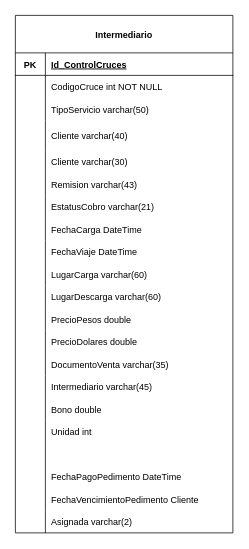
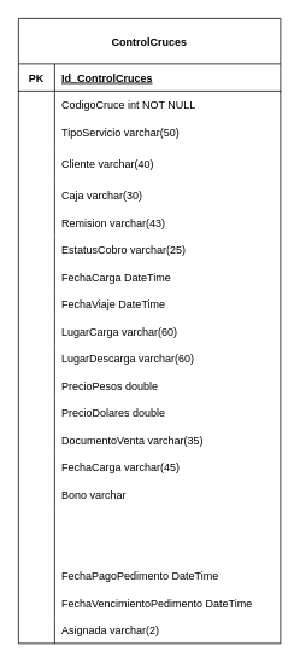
  <mxCell id="0" />
  <mxCell id="1" parent="0" />
- <mxCell id="2" value="Intermediario" style="shape=table;startSize=50;container=1;collapsible=1;childLayout=tableLayout;fixedRows=1;rowLines=0;fontStyle=1;align=center;resizeLast=1;resizeLastRow=1;" parent="1" vertex="1"><mxGeometry x="20" y="20" width="290" height="690" as="geometry"><mxRectangle x="240" y="190" width="120" height="50" as="alternateBounds" /></mxGeometry></mxCell>
+ <mxCell id="2" value="ControlCruces" style="shape=table;startSize=50;container=1;collapsible=1;childLayout=tableLayout;fixedRows=1;rowLines=0;fontStyle=1;align=center;resizeLast=1;resizeLastRow=1;" parent="1" vertex="1"><mxGeometry x="20" y="20" width="290" height="690" as="geometry"><mxRectangle x="240" y="190" width="120" height="50" as="alternateBounds" /></mxGeometry></mxCell>
  <mxCell id="3" value="" style="shape=partialRectangle;collapsible=0;dropTarget=0;pointerEvents=0;fillColor=none;top=0;left=0;bottom=1;right=0;points=[[0,0.5],[1,0.5]];portConstraint=eastwest;" parent="2" vertex="1"><mxGeometry y="50" width="290" height="30" as="geometry" /></mxCell>
  <mxCell id="4" value="PK" style="shape=partialRectangle;connectable=0;fillColor=none;top=0;left=0;bottom=0;right=0;fontStyle=1;overflow=hidden;" parent="3" vertex="1"><mxGeometry width="40" height="30" as="geometry" /></mxCell>
  <mxCell id="5" value="Id_ControlCruces" style="shape=partialRectangle;connectable=0;fillColor=none;top=0;left=0;bottom=0;right=0;align=left;spacingLeft=6;fontStyle=5;overflow=hidden;" parent="3" vertex="1"><mxGeometry x="40" width="250" height="30" as="geometry" /></mxCell>
  <mxCell id="6" value="" style="shape=partialRectangle;collapsible=0;dropTarget=0;pointerEvents=0;fillColor=none;top=0;left=0;bottom=0;right=0;points=[[0,0.5],[1,0.5]];portConstraint=eastwest;" parent="2" vertex="1"><mxGeometry y="80" width="290" height="30" as="geometry" /></mxCell>
  <mxCell id="7" value="" style="shape=partialRectangle;connectable=0;fillColor=none;top=0;left=0;bottom=0;right=0;editable=1;overflow=hidden;" parent="6" vertex="1"><mxGeometry width="40" height="30" as="geometry" /></mxCell>
  <mxCell id="8" value="CodigoCruce int NOT NULL" style="shape=partialRectangle;connectable=0;fillColor=none;top=0;left=0;bottom=0;right=0;align=left;spacingLeft=6;overflow=hidden;" parent="6" vertex="1"><mxGeometry x="40" width="250" height="30" as="geometry" /></mxCell>
  <mxCell id="9" value="" style="shape=partialRectangle;collapsible=0;dropTarget=0;pointerEvents=0;fillColor=none;top=0;left=0;bottom=0;right=0;points=[[0,0.5],[1,0.5]];portConstraint=eastwest;" parent="2" vertex="1"><mxGeometry y="110" width="290" height="30" as="geometry" /></mxCell>
  <mxCell id="10" value="" style="shape=partialRectangle;connectable=0;fillColor=none;top=0;left=0;bottom=0;right=0;editable=1;overflow=hidden;" parent="9" vertex="1"><mxGeometry width="40" height="30" as="geometry" /></mxCell>
  <mxCell id="11" value="TipoServicio varchar(50)" style="shape=partialRectangle;connectable=0;fillColor=none;top=0;left=0;bottom=0;right=0;align=left;spacingLeft=6;overflow=hidden;" parent="9" vertex="1"><mxGeometry x="40" width="250" height="30" as="geometry" /></mxCell>
  <mxCell id="12" value="" style="shape=partialRectangle;collapsible=0;dropTarget=0;pointerEvents=0;fillColor=none;top=0;left=0;bottom=0;right=0;points=[[0,0.5],[1,0.5]];portConstraint=eastwest;" parent="2" vertex="1"><mxGeometry y="140" width="290" height="40" as="geometry" /></mxCell>
  <mxCell id="13" value="" style="shape=partialRectangle;connectable=0;fillColor=none;top=0;left=0;bottom=0;right=0;editable=1;overflow=hidden;" parent="12" vertex="1"><mxGeometry width="40" height="40" as="geometry" /></mxCell>
  <mxCell id="14" value="Cliente varchar(40)" style="shape=partialRectangle;connectable=0;fillColor=none;top=0;left=0;bottom=0;right=0;align=left;spacingLeft=6;overflow=hidden;" parent="12" vertex="1"><mxGeometry x="40" width="250" height="40" as="geometry" /></mxCell>
  <mxCell id="15" value="" style="shape=partialRectangle;collapsible=0;dropTarget=0;pointerEvents=0;fillColor=none;top=0;left=0;bottom=0;right=0;points=[[0,0.5],[1,0.5]];portConstraint=eastwest;" parent="2" vertex="1"><mxGeometry y="180" width="290" height="30" as="geometry" /></mxCell>
  <mxCell id="16" value="" style="shape=partialRectangle;connectable=0;fillColor=none;top=0;left=0;bottom=0;right=0;editable=1;overflow=hidden;" parent="15" vertex="1"><mxGeometry width="40" height="30" as="geometry" /></mxCell>
- <mxCell id="17" value="Cliente varchar(30)" style="shape=partialRectangle;connectable=0;fillColor=none;top=0;left=0;bottom=0;right=0;align=left;spacingLeft=6;overflow=hidden;" parent="15" vertex="1"><mxGeometry x="40" width="250" height="30" as="geometry" /></mxCell>
+ <mxCell id="17" value="Caja varchar(30)" style="shape=partialRectangle;connectable=0;fillColor=none;top=0;left=0;bottom=0;right=0;align=left;spacingLeft=6;overflow=hidden;" parent="15" vertex="1"><mxGeometry x="40" width="250" height="30" as="geometry" /></mxCell>
  <mxCell id="18" value="" style="shape=partialRectangle;collapsible=0;dropTarget=0;pointerEvents=0;fillColor=none;top=0;left=0;bottom=0;right=0;points=[[0,0.5],[1,0.5]];portConstraint=eastwest;" parent="2" vertex="1"><mxGeometry y="210" width="290" height="30" as="geometry" /></mxCell>
  <mxCell id="19" value="" style="shape=partialRectangle;connectable=0;fillColor=none;top=0;left=0;bottom=0;right=0;editable=1;overflow=hidden;" parent="18" vertex="1"><mxGeometry width="40" height="30" as="geometry" /></mxCell>
  <mxCell id="20" value="Remision varchar(43)" style="shape=partialRectangle;connectable=0;fillColor=none;top=0;left=0;bottom=0;right=0;align=left;spacingLeft=6;overflow=hidden;" parent="18" vertex="1"><mxGeometry x="40" width="250" height="30" as="geometry" /></mxCell>
  <mxCell id="21" value="" style="shape=partialRectangle;collapsible=0;dropTarget=0;pointerEvents=0;fillColor=none;top=0;left=0;bottom=0;right=0;points=[[0,0.5],[1,0.5]];portConstraint=eastwest;" parent="2" vertex="1"><mxGeometry y="240" width="290" height="30" as="geometry" /></mxCell>
  <mxCell id="22" value="" style="shape=partialRectangle;connectable=0;fillColor=none;top=0;left=0;bottom=0;right=0;editable=1;overflow=hidden;" parent="21" vertex="1"><mxGeometry width="40" height="30" as="geometry" /></mxCell>
- <mxCell id="23" value="EstatusCobro varchar(21)" style="shape=partialRectangle;connectable=0;fillColor=none;top=0;left=0;bottom=0;right=0;align=left;spacingLeft=6;overflow=hidden;" parent="21" vertex="1"><mxGeometry x="40" width="250" height="30" as="geometry" /></mxCell>
+ <mxCell id="23" value="EstatusCobro varchar(25)" style="shape=partialRectangle;connectable=0;fillColor=none;top=0;left=0;bottom=0;right=0;align=left;spacingLeft=6;overflow=hidden;" parent="21" vertex="1"><mxGeometry x="40" width="250" height="30" as="geometry" /></mxCell>
  <mxCell id="24" value="" style="shape=partialRectangle;collapsible=0;dropTarget=0;pointerEvents=0;fillColor=none;top=0;left=0;bottom=0;right=0;points=[[0,0.5],[1,0.5]];portConstraint=eastwest;" parent="2" vertex="1"><mxGeometry y="270" width="290" height="30" as="geometry" /></mxCell>
  <mxCell id="25" value="" style="shape=partialRectangle;connectable=0;fillColor=none;top=0;left=0;bottom=0;right=0;editable=1;overflow=hidden;" parent="24" vertex="1"><mxGeometry width="40" height="30" as="geometry" /></mxCell>
  <mxCell id="26" value="FechaCarga DateTime" style="shape=partialRectangle;connectable=0;fillColor=none;top=0;left=0;bottom=0;right=0;align=left;spacingLeft=6;overflow=hidden;" parent="24" vertex="1"><mxGeometry x="40" width="250" height="30" as="geometry" /></mxCell>
  <mxCell id="27" value="" style="shape=partialRectangle;collapsible=0;dropTarget=0;pointerEvents=0;fillColor=none;top=0;left=0;bottom=0;right=0;points=[[0,0.5],[1,0.5]];portConstraint=eastwest;" parent="2" vertex="1"><mxGeometry y="300" width="290" height="30" as="geometry" /></mxCell>
  <mxCell id="28" value="" style="shape=partialRectangle;connectable=0;fillColor=none;top=0;left=0;bottom=0;right=0;editable=1;overflow=hidden;" parent="27" vertex="1"><mxGeometry width="40" height="30" as="geometry" /></mxCell>
  <mxCell id="29" value="FechaViaje DateTime" style="shape=partialRectangle;connectable=0;fillColor=none;top=0;left=0;bottom=0;right=0;align=left;spacingLeft=6;overflow=hidden;" parent="27" vertex="1"><mxGeometry x="40" width="250" height="30" as="geometry" /></mxCell>
  <mxCell id="30" value="" style="shape=partialRectangle;collapsible=0;dropTarget=0;pointerEvents=0;fillColor=none;top=0;left=0;bottom=0;right=0;points=[[0,0.5],[1,0.5]];portConstraint=eastwest;" parent="2" vertex="1"><mxGeometry y="330" width="290" height="30" as="geometry" /></mxCell>
  <mxCell id="31" value="" style="shape=partialRectangle;connectable=0;fillColor=none;top=0;left=0;bottom=0;right=0;editable=1;overflow=hidden;" parent="30" vertex="1"><mxGeometry width="40" height="30" as="geometry" /></mxCell>
  <mxCell id="32" value="LugarCarga varchar(60)" style="shape=partialRectangle;connectable=0;fillColor=none;top=0;left=0;bottom=0;right=0;align=left;spacingLeft=6;overflow=hidden;" parent="30" vertex="1"><mxGeometry x="40" width="250" height="30" as="geometry" /></mxCell>
  <mxCell id="33" value="" style="shape=partialRectangle;collapsible=0;dropTarget=0;pointerEvents=0;fillColor=none;top=0;left=0;bottom=0;right=0;points=[[0,0.5],[1,0.5]];portConstraint=eastwest;" parent="2" vertex="1"><mxGeometry y="360" width="290" height="30" as="geometry" /></mxCell>
  <mxCell id="34" value="" style="shape=partialRectangle;connectable=0;fillColor=none;top=0;left=0;bottom=0;right=0;editable=1;overflow=hidden;" parent="33" vertex="1"><mxGeometry width="40" height="30" as="geometry" /></mxCell>
  <mxCell id="35" value="LugarDescarga varchar(60)" style="shape=partialRectangle;connectable=0;fillColor=none;top=0;left=0;bottom=0;right=0;align=left;spacingLeft=6;overflow=hidden;" parent="33" vertex="1"><mxGeometry x="40" width="250" height="30" as="geometry" /></mxCell>
  <mxCell id="36" value="" style="shape=partialRectangle;collapsible=0;dropTarget=0;pointerEvents=0;fillColor=none;top=0;left=0;bottom=0;right=0;points=[[0,0.5],[1,0.5]];portConstraint=eastwest;" parent="2" vertex="1"><mxGeometry y="390" width="290" height="30" as="geometry" /></mxCell>
  <mxCell id="37" value="" style="shape=partialRectangle;connectable=0;fillColor=none;top=0;left=0;bottom=0;right=0;editable=1;overflow=hidden;" parent="36" vertex="1"><mxGeometry width="40" height="30" as="geometry" /></mxCell>
  <mxCell id="38" value="PrecioPesos double" style="shape=partialRectangle;connectable=0;fillColor=none;top=0;left=0;bottom=0;right=0;align=left;spacingLeft=6;overflow=hidden;" parent="36" vertex="1"><mxGeometry x="40" width="250" height="30" as="geometry" /></mxCell>
  <mxCell id="39" value="" style="shape=partialRectangle;collapsible=0;dropTarget=0;pointerEvents=0;fillColor=none;top=0;left=0;bottom=0;right=0;points=[[0,0.5],[1,0.5]];portConstraint=eastwest;" parent="2" vertex="1"><mxGeometry y="420" width="290" height="30" as="geometry" /></mxCell>
  <mxCell id="40" value="" style="shape=partialRectangle;connectable=0;fillColor=none;top=0;left=0;bottom=0;right=0;editable=1;overflow=hidden;" parent="39" vertex="1"><mxGeometry width="40" height="30" as="geometry" /></mxCell>
  <mxCell id="41" value="PrecioDolares double" style="shape=partialRectangle;connectable=0;fillColor=none;top=0;left=0;bottom=0;right=0;align=left;spacingLeft=6;overflow=hidden;" parent="39" vertex="1"><mxGeometry x="40" width="250" height="30" as="geometry" /></mxCell>
  <mxCell id="42" value="" style="shape=partialRectangle;collapsible=0;dropTarget=0;pointerEvents=0;fillColor=none;top=0;left=0;bottom=0;right=0;points=[[0,0.5],[1,0.5]];portConstraint=eastwest;" parent="2" vertex="1"><mxGeometry y="450" width="290" height="30" as="geometry" /></mxCell>
  <mxCell id="43" value="" style="shape=partialRectangle;connectable=0;fillColor=none;top=0;left=0;bottom=0;right=0;editable=1;overflow=hidden;" parent="42" vertex="1"><mxGeometry width="40" height="30" as="geometry" /></mxCell>
  <mxCell id="44" value="DocumentoVenta varchar(35)" style="shape=partialRectangle;connectable=0;fillColor=none;top=0;left=0;bottom=0;right=0;align=left;spacingLeft=6;overflow=hidden;" parent="42" vertex="1"><mxGeometry x="40" width="250" height="30" as="geometry" /></mxCell>
  <mxCell id="45" value="" style="shape=partialRectangle;collapsible=0;dropTarget=0;pointerEvents=0;fillColor=none;top=0;left=0;bottom=0;right=0;points=[[0,0.5],[1,0.5]];portConstraint=eastwest;" parent="2" vertex="1"><mxGeometry y="480" width="290" height="30" as="geometry" /></mxCell>
  <mxCell id="46" value="" style="shape=partialRectangle;connectable=0;fillColor=none;top=0;left=0;bottom=0;right=0;editable=1;overflow=hidden;" parent="45" vertex="1"><mxGeometry width="40" height="30" as="geometry" /></mxCell>
- <mxCell id="47" value="Intermediario varchar(45)" style="shape=partialRectangle;connectable=0;fillColor=none;top=0;left=0;bottom=0;right=0;align=left;spacingLeft=6;overflow=hidden;" parent="45" vertex="1"><mxGeometry x="40" width="250" height="30" as="geometry" /></mxCell>
+ <mxCell id="47" value="FechaCarga varchar(45)" style="shape=partialRectangle;connectable=0;fillColor=none;top=0;left=0;bottom=0;right=0;align=left;spacingLeft=6;overflow=hidden;" parent="45" vertex="1"><mxGeometry x="40" width="250" height="30" as="geometry" /></mxCell>
  <mxCell id="48" value="" style="shape=partialRectangle;collapsible=0;dropTarget=0;pointerEvents=0;fillColor=none;top=0;left=0;bottom=0;right=0;points=[[0,0.5],[1,0.5]];portConstraint=eastwest;" parent="2" vertex="1"><mxGeometry y="510" width="290" height="30" as="geometry" /></mxCell>
  <mxCell id="49" value="" style="shape=partialRectangle;connectable=0;fillColor=none;top=0;left=0;bottom=0;right=0;editable=1;overflow=hidden;" parent="48" vertex="1"><mxGeometry width="40" height="30" as="geometry" /></mxCell>
- <mxCell id="50" value="Bono double" style="shape=partialRectangle;connectable=0;fillColor=none;top=0;left=0;bottom=0;right=0;align=left;spacingLeft=6;overflow=hidden;" parent="48" vertex="1"><mxGeometry x="40" width="250" height="30" as="geometry" /></mxCell>
+ <mxCell id="50" value="Bono varchar" style="shape=partialRectangle;connectable=0;fillColor=none;top=0;left=0;bottom=0;right=0;align=left;spacingLeft=6;overflow=hidden;" parent="48" vertex="1"><mxGeometry x="40" width="250" height="30" as="geometry" /></mxCell>
  <mxCell id="51" value="" style="shape=partialRectangle;collapsible=0;dropTarget=0;pointerEvents=0;fillColor=none;top=0;left=0;bottom=0;right=0;points=[[0,0.5],[1,0.5]];portConstraint=eastwest;" parent="2" vertex="1"><mxGeometry y="540" width="290" height="30" as="geometry" /></mxCell>
  <mxCell id="52" value="" style="shape=partialRectangle;connectable=0;fillColor=none;top=0;left=0;bottom=0;right=0;editable=1;overflow=hidden;" parent="51" vertex="1"><mxGeometry width="40" height="30" as="geometry" /></mxCell>
- <mxCell id="53" value="Unidad int" style="shape=partialRectangle;connectable=0;fillColor=none;top=0;left=0;bottom=0;right=0;align=left;spacingLeft=6;overflow=hidden;" parent="51" vertex="1"><mxGeometry x="40" width="250" height="30" as="geometry" /></mxCell>
  <mxCell id="54" value="" style="shape=partialRectangle;collapsible=0;dropTarget=0;pointerEvents=0;fillColor=none;top=0;left=0;bottom=0;right=0;points=[[0,0.5],[1,0.5]];portConstraint=eastwest;" parent="2" vertex="1"><mxGeometry y="570" width="290" height="30" as="geometry" /></mxCell>
  <mxCell id="55" value="" style="shape=partialRectangle;connectable=0;fillColor=none;top=0;left=0;bottom=0;right=0;editable=1;overflow=hidden;" parent="54" vertex="1"><mxGeometry width="40" height="30" as="geometry" /></mxCell>
  <mxCell id="56" value="" style="shape=partialRectangle;collapsible=0;dropTarget=0;pointerEvents=0;fillColor=none;top=0;left=0;bottom=0;right=0;points=[[0,0.5],[1,0.5]];portConstraint=eastwest;" parent="2" vertex="1"><mxGeometry y="600" width="290" height="30" as="geometry" /></mxCell>
  <mxCell id="57" value="" style="shape=partialRectangle;connectable=0;fillColor=none;top=0;left=0;bottom=0;right=0;editable=1;overflow=hidden;" parent="56" vertex="1"><mxGeometry width="40" height="30" as="geometry" /></mxCell>
  <mxCell id="58" value="FechaPagoPedimento DateTime" style="shape=partialRectangle;connectable=0;fillColor=none;top=0;left=0;bottom=0;right=0;align=left;spacingLeft=6;overflow=hidden;" parent="56" vertex="1"><mxGeometry x="40" width="250" height="30" as="geometry" /></mxCell>
  <mxCell id="59" value="" style="shape=partialRectangle;collapsible=0;dropTarget=0;pointerEvents=0;fillColor=none;top=0;left=0;bottom=0;right=0;points=[[0,0.5],[1,0.5]];portConstraint=eastwest;" parent="2" vertex="1"><mxGeometry y="630" width="290" height="30" as="geometry" /></mxCell>
  <mxCell id="60" value="" style="shape=partialRectangle;connectable=0;fillColor=none;top=0;left=0;bottom=0;right=0;editable=1;overflow=hidden;" parent="59" vertex="1"><mxGeometry width="40" height="30" as="geometry" /></mxCell>
- <mxCell id="61" value="FechaVencimientoPedimento Cliente" style="shape=partialRectangle;connectable=0;fillColor=none;top=0;left=0;bottom=0;right=0;align=left;spacingLeft=6;overflow=hidden;" parent="59" vertex="1"><mxGeometry x="40" width="250" height="30" as="geometry" /></mxCell>
+ <mxCell id="61" value="FechaVencimientoPedimento DateTime" style="shape=partialRectangle;connectable=0;fillColor=none;top=0;left=0;bottom=0;right=0;align=left;spacingLeft=6;overflow=hidden;" parent="59" vertex="1"><mxGeometry x="40" width="250" height="30" as="geometry" /></mxCell>
  <mxCell id="62" value="" style="shape=partialRectangle;collapsible=0;dropTarget=0;pointerEvents=0;fillColor=none;top=0;left=0;bottom=0;right=0;points=[[0,0.5],[1,0.5]];portConstraint=eastwest;" parent="2" vertex="1"><mxGeometry y="660" width="290" height="30" as="geometry" /></mxCell>
  <mxCell id="63" value="" style="shape=partialRectangle;connectable=0;fillColor=none;top=0;left=0;bottom=0;right=0;editable=1;overflow=hidden;" parent="62" vertex="1"><mxGeometry width="40" height="30" as="geometry" /></mxCell>
  <mxCell id="64" value="Asignada varchar(2)" style="shape=partialRectangle;connectable=0;fillColor=none;top=0;left=0;bottom=0;right=0;align=left;spacingLeft=6;overflow=hidden;" parent="62" vertex="1"><mxGeometry x="40" width="250" height="30" as="geometry" /></mxCell>
